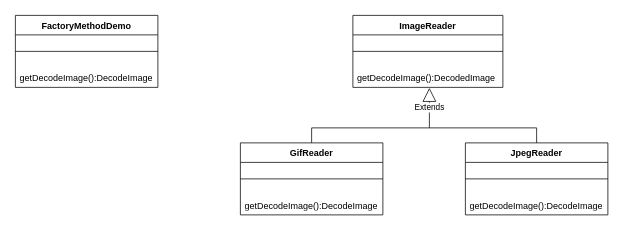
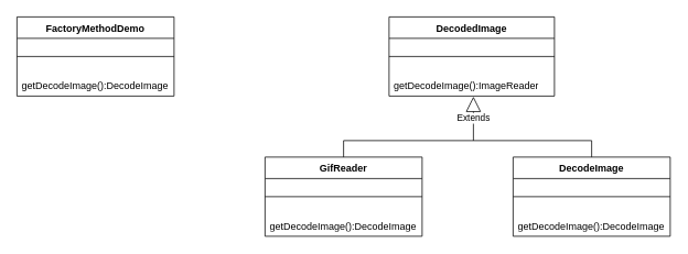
  <mxCell id="0" />
  <mxCell id="1" parent="0" />
- <mxCell id="2" value="&lt;div&gt;ImageReader&lt;/div&gt;" style="swimlane;fontStyle=1;align=center;verticalAlign=top;childLayout=stackLayout;horizontal=1;startSize=26;horizontalStack=0;resizeParent=1;resizeParentMax=0;resizeLast=0;collapsible=1;marginBottom=0;whiteSpace=wrap;html=1;" vertex="1" parent="1"><mxGeometry x="470" y="20" width="200" height="96" as="geometry" /></mxCell>
+ <mxCell id="2" value="&lt;div&gt;DecodedImage&lt;/div&gt;" style="swimlane;fontStyle=1;align=center;verticalAlign=top;childLayout=stackLayout;horizontal=1;startSize=26;horizontalStack=0;resizeParent=1;resizeParentMax=0;resizeLast=0;collapsible=1;marginBottom=0;whiteSpace=wrap;html=1;" vertex="1" parent="1"><mxGeometry x="470" y="20" width="200" height="96" as="geometry" /></mxCell>
  <mxCell id="3" value="" style="line;strokeWidth=1;fillColor=none;align=left;verticalAlign=middle;spacingTop=-1;spacingLeft=3;spacingRight=3;rotatable=0;labelPosition=right;points=[];portConstraint=eastwest;strokeColor=inherit;" vertex="1" parent="2"><mxGeometry y="26" width="200" height="44" as="geometry" /></mxCell>
- <mxCell id="4" value="getDecodeImage():DecodedImage" style="text;strokeColor=none;fillColor=none;align=left;verticalAlign=top;spacingLeft=4;spacingRight=4;overflow=hidden;rotatable=0;points=[[0,0.5],[1,0.5]];portConstraint=eastwest;whiteSpace=wrap;html=1;" vertex="1" parent="2"><mxGeometry y="70" width="200" height="26" as="geometry" /></mxCell>
- <mxCell id="5" value="&lt;div&gt;JpegReader&lt;/div&gt;" style="swimlane;fontStyle=1;align=center;verticalAlign=top;childLayout=stackLayout;horizontal=1;startSize=26;horizontalStack=0;resizeParent=1;resizeParentMax=0;resizeLast=0;collapsible=1;marginBottom=0;whiteSpace=wrap;html=1;" vertex="1" parent="1"><mxGeometry x="620" y="190" width="190" height="96" as="geometry" /></mxCell>
+ <mxCell id="4" value="getDecodeImage():ImageReader" style="text;strokeColor=none;fillColor=none;align=left;verticalAlign=top;spacingLeft=4;spacingRight=4;overflow=hidden;rotatable=0;points=[[0,0.5],[1,0.5]];portConstraint=eastwest;whiteSpace=wrap;html=1;" vertex="1" parent="2"><mxGeometry y="70" width="200" height="26" as="geometry" /></mxCell>
+ <mxCell id="5" value="&lt;div&gt;DecodeImage&lt;/div&gt;" style="swimlane;fontStyle=1;align=center;verticalAlign=top;childLayout=stackLayout;horizontal=1;startSize=26;horizontalStack=0;resizeParent=1;resizeParentMax=0;resizeLast=0;collapsible=1;marginBottom=0;whiteSpace=wrap;html=1;" vertex="1" parent="1"><mxGeometry x="620" y="190" width="190" height="96" as="geometry" /></mxCell>
  <mxCell id="6" value="" style="line;strokeWidth=1;fillColor=none;align=left;verticalAlign=middle;spacingTop=-1;spacingLeft=3;spacingRight=3;rotatable=0;labelPosition=right;points=[];portConstraint=eastwest;strokeColor=inherit;" vertex="1" parent="5"><mxGeometry y="26" width="190" height="44" as="geometry" /></mxCell>
  <mxCell id="7" value="getDecodeImage():DecodeImage" style="text;strokeColor=none;fillColor=none;align=left;verticalAlign=top;spacingLeft=4;spacingRight=4;overflow=hidden;rotatable=0;points=[[0,0.5],[1,0.5]];portConstraint=eastwest;whiteSpace=wrap;html=1;" vertex="1" parent="5"><mxGeometry y="70" width="190" height="26" as="geometry" /></mxCell>
  <mxCell id="8" value="&lt;div&gt;GifReader&lt;/div&gt;" style="swimlane;fontStyle=1;align=center;verticalAlign=top;childLayout=stackLayout;horizontal=1;startSize=26;horizontalStack=0;resizeParent=1;resizeParentMax=0;resizeLast=0;collapsible=1;marginBottom=0;whiteSpace=wrap;html=1;" vertex="1" parent="1"><mxGeometry x="320" y="190" width="190" height="96" as="geometry" /></mxCell>
  <mxCell id="9" value="" style="line;strokeWidth=1;fillColor=none;align=left;verticalAlign=middle;spacingTop=-1;spacingLeft=3;spacingRight=3;rotatable=0;labelPosition=right;points=[];portConstraint=eastwest;strokeColor=inherit;" vertex="1" parent="8"><mxGeometry y="26" width="190" height="44" as="geometry" /></mxCell>
  <mxCell id="10" value="getDecodeImage():DecodeImage" style="text;strokeColor=none;fillColor=none;align=left;verticalAlign=top;spacingLeft=4;spacingRight=4;overflow=hidden;rotatable=0;points=[[0,0.5],[1,0.5]];portConstraint=eastwest;whiteSpace=wrap;html=1;" vertex="1" parent="8"><mxGeometry y="70" width="190" height="26" as="geometry" /></mxCell>
  <mxCell id="11" value="Extends" style="endArrow=block;endSize=16;endFill=0;html=1;rounded=0;entryX=0.51;entryY=1.026;entryDx=0;entryDy=0;entryPerimeter=0;" edge="1" parent="1" target="4"><mxGeometry width="160" relative="1" as="geometry"><mxPoint x="572" y="170" as="sourcePoint" /><mxPoint x="660" y="190" as="targetPoint" /></mxGeometry></mxCell>
  <mxCell id="12" value="" style="endArrow=none;html=1;rounded=0;exitX=0.5;exitY=0;exitDx=0;exitDy=0;" edge="1" parent="1" source="8"><mxGeometry width="50" height="50" relative="1" as="geometry"><mxPoint x="550" y="260" as="sourcePoint" /><mxPoint x="570" y="170" as="targetPoint" /><Array as="points"><mxPoint x="415" y="170" /></Array></mxGeometry></mxCell>
  <mxCell id="13" value="" style="endArrow=none;html=1;rounded=0;entryX=0.5;entryY=0;entryDx=0;entryDy=0;" edge="1" parent="1" target="5"><mxGeometry width="50" height="50" relative="1" as="geometry"><mxPoint x="570" y="170" as="sourcePoint" /><mxPoint x="600" y="210" as="targetPoint" /><Array as="points"><mxPoint x="715" y="170" /></Array></mxGeometry></mxCell>
  <mxCell id="14" value="&lt;div&gt;FactoryMethodDemo&lt;/div&gt;" style="swimlane;fontStyle=1;align=center;verticalAlign=top;childLayout=stackLayout;horizontal=1;startSize=26;horizontalStack=0;resizeParent=1;resizeParentMax=0;resizeLast=0;collapsible=1;marginBottom=0;whiteSpace=wrap;html=1;" vertex="1" parent="1"><mxGeometry x="20" y="20" width="190" height="96" as="geometry" /></mxCell>
  <mxCell id="15" value="" style="line;strokeWidth=1;fillColor=none;align=left;verticalAlign=middle;spacingTop=-1;spacingLeft=3;spacingRight=3;rotatable=0;labelPosition=right;points=[];portConstraint=eastwest;strokeColor=inherit;" vertex="1" parent="14"><mxGeometry y="26" width="190" height="44" as="geometry" /></mxCell>
  <mxCell id="16" value="getDecodeImage():DecodeImage" style="text;strokeColor=none;fillColor=none;align=left;verticalAlign=top;spacingLeft=4;spacingRight=4;overflow=hidden;rotatable=0;points=[[0,0.5],[1,0.5]];portConstraint=eastwest;whiteSpace=wrap;html=1;" vertex="1" parent="14"><mxGeometry y="70" width="190" height="26" as="geometry" /></mxCell>
